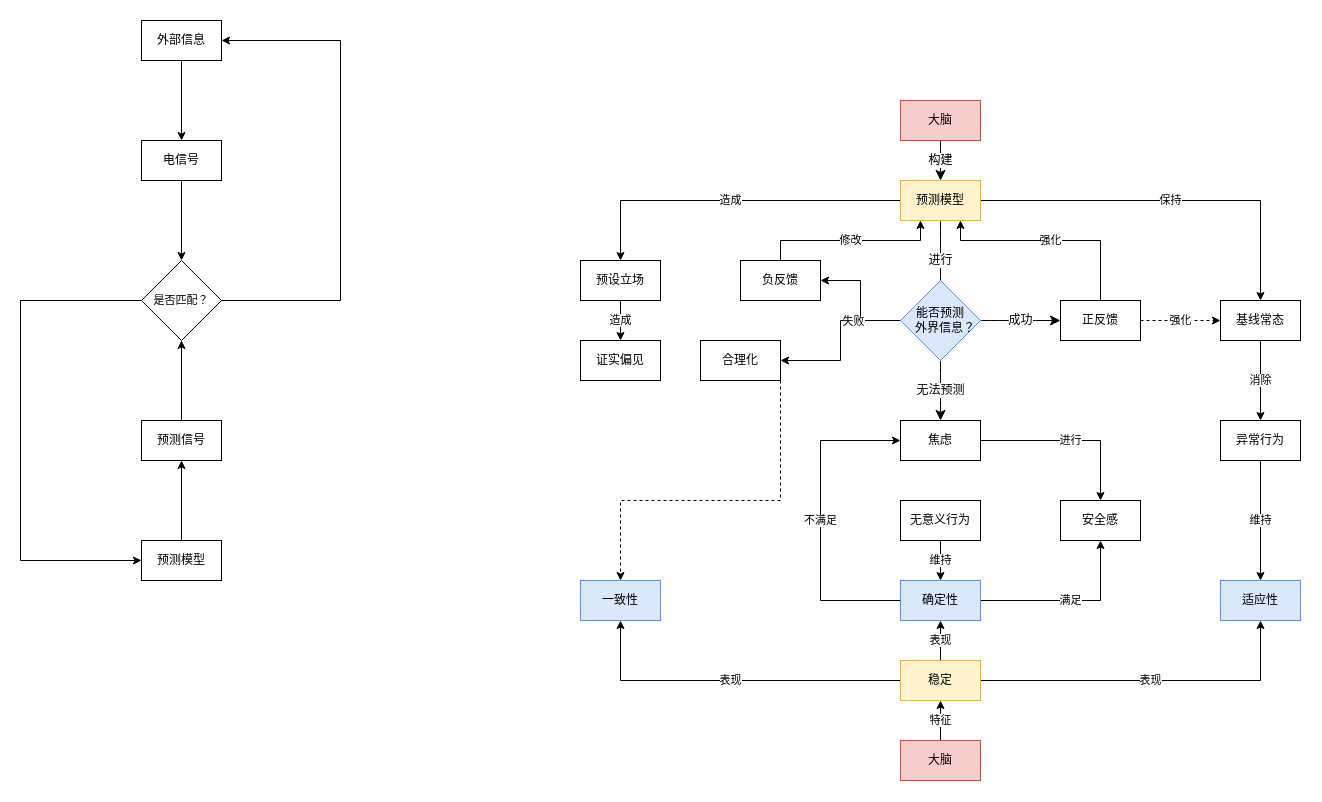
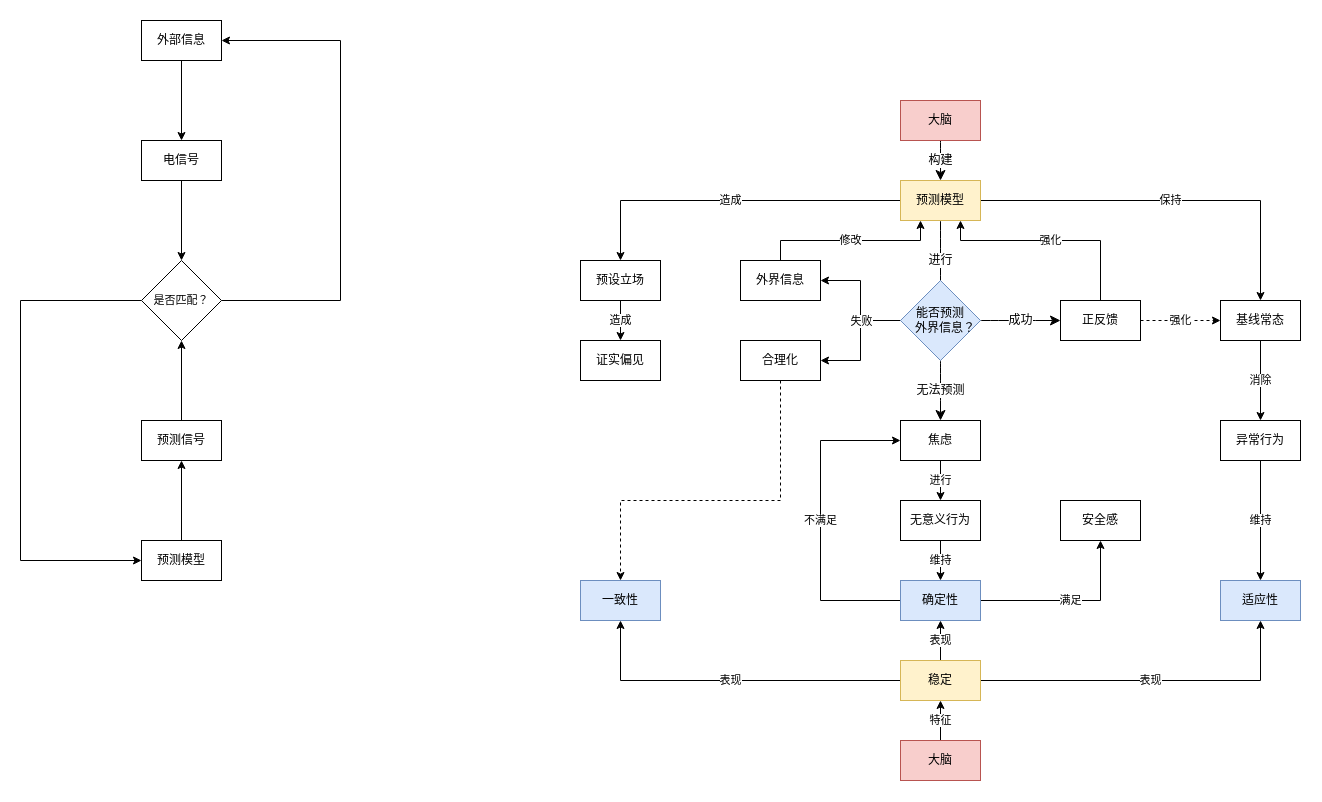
  <mxCell id="0" />
  <mxCell id="1" parent="0" />
  <mxCell id="2" value="" style="group" parent="1" vertex="1" connectable="0"><mxGeometry x="20" y="20" width="320" height="560" as="geometry" /></mxCell>
  <mxCell id="3" value="外部信息" style="rounded=0;whiteSpace=wrap;html=1;" parent="2" vertex="1"><mxGeometry x="121" width="80" height="40" as="geometry" /></mxCell>
  <mxCell id="4" value="电信号" style="rounded=0;whiteSpace=wrap;html=1;" parent="2" vertex="1"><mxGeometry x="121" y="120" width="80" height="40" as="geometry" /></mxCell>
  <mxCell id="5" value="" style="edgeStyle=orthogonalEdgeStyle;shape=connector;rounded=0;orthogonalLoop=1;jettySize=auto;html=1;labelBackgroundColor=default;strokeColor=default;align=center;verticalAlign=middle;fontFamily=Helvetica;fontSize=11;fontColor=default;endArrow=classic;" parent="2" source="3" target="4" edge="1"><mxGeometry relative="1" as="geometry" /></mxCell>
  <mxCell id="6" value="预测模型" style="rounded=0;whiteSpace=wrap;html=1;" parent="2" vertex="1"><mxGeometry x="121" y="520" width="80" height="40" as="geometry" /></mxCell>
  <mxCell id="7" value="预测信号" style="rounded=0;whiteSpace=wrap;html=1;" parent="2" vertex="1"><mxGeometry x="121" y="400" width="80" height="40" as="geometry" /></mxCell>
  <mxCell id="8" value="" style="edgeStyle=orthogonalEdgeStyle;shape=connector;rounded=0;orthogonalLoop=1;jettySize=auto;html=1;labelBackgroundColor=default;strokeColor=default;align=center;verticalAlign=middle;fontFamily=Helvetica;fontSize=11;fontColor=default;endArrow=classic;" parent="2" source="6" target="7" edge="1"><mxGeometry relative="1" as="geometry" /></mxCell>
  <mxCell id="9" style="edgeStyle=orthogonalEdgeStyle;shape=connector;rounded=0;orthogonalLoop=1;jettySize=auto;html=1;entryX=0;entryY=0.5;entryDx=0;entryDy=0;labelBackgroundColor=default;strokeColor=default;align=center;verticalAlign=middle;fontFamily=Helvetica;fontSize=11;fontColor=default;endArrow=classic;" parent="2" source="11" target="6" edge="1"><mxGeometry relative="1" as="geometry"><Array as="points"><mxPoint y="280" /><mxPoint y="540" /></Array></mxGeometry></mxCell>
  <mxCell id="10" style="edgeStyle=orthogonalEdgeStyle;shape=connector;rounded=0;orthogonalLoop=1;jettySize=auto;html=1;entryX=1;entryY=0.5;entryDx=0;entryDy=0;labelBackgroundColor=default;strokeColor=default;align=center;verticalAlign=middle;fontFamily=Helvetica;fontSize=11;fontColor=default;endArrow=classic;" parent="2" source="11" target="3" edge="1"><mxGeometry relative="1" as="geometry"><Array as="points"><mxPoint x="320" y="280" /><mxPoint x="320" y="20" /></Array></mxGeometry></mxCell>
  <mxCell id="11" value="是否匹配？" style="rhombus;whiteSpace=wrap;html=1;fontFamily=Helvetica;fontSize=11;fontColor=default;" parent="2" vertex="1"><mxGeometry x="121" y="240" width="80" height="80" as="geometry" /></mxCell>
  <mxCell id="12" value="" style="edgeStyle=orthogonalEdgeStyle;shape=connector;rounded=0;orthogonalLoop=1;jettySize=auto;html=1;labelBackgroundColor=default;strokeColor=default;align=center;verticalAlign=middle;fontFamily=Helvetica;fontSize=11;fontColor=default;endArrow=classic;" parent="2" source="4" target="11" edge="1"><mxGeometry relative="1" as="geometry" /></mxCell>
  <mxCell id="13" value="" style="edgeStyle=orthogonalEdgeStyle;shape=connector;rounded=0;orthogonalLoop=1;jettySize=auto;html=1;labelBackgroundColor=default;strokeColor=default;align=center;verticalAlign=middle;fontFamily=Helvetica;fontSize=11;fontColor=default;endArrow=classic;" parent="2" source="7" target="11" edge="1"><mxGeometry relative="1" as="geometry" /></mxCell>
  <mxCell id="14" value="构建" style="edgeStyle=none;curved=1;rounded=0;orthogonalLoop=1;jettySize=auto;html=1;fontSize=12;startSize=8;endSize=8;" parent="1" source="15" target="19" edge="1"><mxGeometry relative="1" as="geometry" /></mxCell>
  <mxCell id="15" value="大脑" style="whiteSpace=wrap;html=1;fontSize=12;fillColor=#f8cecc;strokeColor=#b85450;" parent="1" vertex="1"><mxGeometry x="900" y="100" width="80" height="40" as="geometry" /></mxCell>
  <mxCell id="16" value="进行" style="edgeStyle=none;curved=1;rounded=0;orthogonalLoop=1;jettySize=auto;html=1;fontSize=12;startSize=8;endSize=8;" parent="1" source="19" edge="1"><mxGeometry relative="1" as="geometry"><mxPoint x="940" y="300" as="targetPoint" /></mxGeometry></mxCell>
  <mxCell id="17" value="造成" style="edgeStyle=orthogonalEdgeStyle;rounded=0;orthogonalLoop=1;jettySize=auto;html=1;entryX=0.5;entryY=0;entryDx=0;entryDy=0;" edge="1" parent="1" source="19" target="41"><mxGeometry relative="1" as="geometry" /></mxCell>
  <mxCell id="18" value="保持" style="edgeStyle=orthogonalEdgeStyle;rounded=0;orthogonalLoop=1;jettySize=auto;html=1;entryX=0.5;entryY=0;entryDx=0;entryDy=0;" edge="1" parent="1" source="19" target="45"><mxGeometry relative="1" as="geometry" /></mxCell>
  <mxCell id="19" value="预测模型" style="whiteSpace=wrap;html=1;fontSize=12;fillColor=#fff2cc;strokeColor=#d6b656;" parent="1" vertex="1"><mxGeometry x="900" y="180" width="80" height="40" as="geometry" /></mxCell>
  <mxCell id="20" value="成功" style="edgeStyle=none;curved=1;rounded=0;orthogonalLoop=1;jettySize=auto;html=1;fontSize=12;startSize=8;endSize=8;" parent="1" source="25" target="28" edge="1"><mxGeometry relative="1" as="geometry"><mxPoint as="offset" /></mxGeometry></mxCell>
  <mxCell id="21" value="无法预测" style="edgeStyle=none;curved=1;rounded=0;orthogonalLoop=1;jettySize=auto;html=1;fontSize=12;startSize=8;endSize=8;" parent="1" source="25" target="30" edge="1"><mxGeometry relative="1" as="geometry" /></mxCell>
  <mxCell id="22" style="edgeStyle=orthogonalEdgeStyle;rounded=0;orthogonalLoop=1;jettySize=auto;html=1;entryX=1;entryY=0.5;entryDx=0;entryDy=0;" edge="1" parent="1" source="25" target="34"><mxGeometry relative="1" as="geometry" /></mxCell>
  <mxCell id="23" style="edgeStyle=orthogonalEdgeStyle;rounded=0;orthogonalLoop=1;jettySize=auto;html=1;entryX=1;entryY=0.5;entryDx=0;entryDy=0;" edge="1" parent="1" source="25" target="32"><mxGeometry relative="1" as="geometry" /></mxCell>
  <mxCell id="24" value="失败" style="edgeLabel;html=1;align=center;verticalAlign=middle;resizable=0;points=[];" vertex="1" connectable="0" parent="23"><mxGeometry x="-0.6" y="-3" relative="1" as="geometry"><mxPoint x="-16" y="3" as="offset" /></mxGeometry></mxCell>
  <mxCell id="25" value="能否预测&lt;br&gt;&amp;nbsp; &amp;nbsp;外界信息？" style="rhombus;whiteSpace=wrap;html=1;fontSize=12;fillColor=#dae8fc;strokeColor=#6c8ebf;" parent="1" vertex="1"><mxGeometry x="900" y="280" width="80" height="80" as="geometry" /></mxCell>
  <mxCell id="26" value="强化" style="edgeStyle=orthogonalEdgeStyle;rounded=0;orthogonalLoop=1;jettySize=auto;html=1;entryX=0.75;entryY=1;entryDx=0;entryDy=0;" edge="1" parent="1" source="28" target="19"><mxGeometry relative="1" as="geometry"><Array as="points"><mxPoint x="1100" y="240" /><mxPoint x="960" y="240" /></Array></mxGeometry></mxCell>
  <mxCell id="27" value="强化" style="edgeStyle=orthogonalEdgeStyle;rounded=0;orthogonalLoop=1;jettySize=auto;html=1;entryX=0;entryY=0.5;entryDx=0;entryDy=0;dashed=1;" edge="1" parent="1" source="28" target="45"><mxGeometry relative="1" as="geometry" /></mxCell>
  <mxCell id="28" value="正反馈" style="whiteSpace=wrap;html=1;fontSize=12;" parent="1" vertex="1"><mxGeometry x="1060" y="300" width="80" height="40" as="geometry" /></mxCell>
- <mxCell id="29" value="进行" style="edgeStyle=orthogonalEdgeStyle;rounded=0;orthogonalLoop=1;jettySize=auto;html=1;" edge="1" parent="1" source="30" target="55"><mxGeometry relative="1" as="geometry" /></mxCell>
+ <mxCell id="29" value="进行" style="edgeStyle=orthogonalEdgeStyle;rounded=0;orthogonalLoop=1;jettySize=auto;html=1;" edge="1" parent="1" source="30" target="36"><mxGeometry relative="1" as="geometry" /></mxCell>
  <mxCell id="30" value="焦虑" style="whiteSpace=wrap;html=1;fontSize=12;" parent="1" vertex="1"><mxGeometry x="900" y="420" width="80" height="40" as="geometry" /></mxCell>
  <mxCell id="31" style="edgeStyle=orthogonalEdgeStyle;rounded=0;orthogonalLoop=1;jettySize=auto;html=1;entryX=0.5;entryY=0;entryDx=0;entryDy=0;dashed=1;" edge="1" parent="1" source="32" target="43"><mxGeometry relative="1" as="geometry"><Array as="points"><mxPoint x="780" y="500" /><mxPoint x="620" y="500" /></Array></mxGeometry></mxCell>
- <mxCell id="32" value="合理化" style="whiteSpace=wrap;html=1;fontSize=12;" parent="1" vertex="1"><mxGeometry x="700" y="340" width="80" height="40" as="geometry" /></mxCell>
+ <mxCell id="32" value="合理化" style="whiteSpace=wrap;html=1;fontSize=12;" parent="1" vertex="1"><mxGeometry x="740" y="340" width="80" height="40" as="geometry" /></mxCell>
  <mxCell id="33" value="修改" style="edgeStyle=orthogonalEdgeStyle;rounded=0;orthogonalLoop=1;jettySize=auto;html=1;entryX=0.25;entryY=1;entryDx=0;entryDy=0;" edge="1" parent="1" source="34" target="19"><mxGeometry relative="1" as="geometry"><Array as="points"><mxPoint x="780" y="240" /><mxPoint x="920" y="240" /></Array></mxGeometry></mxCell>
- <mxCell id="34" value="负反馈" style="whiteSpace=wrap;html=1;fontSize=12;" vertex="1" parent="1"><mxGeometry x="740" y="260" width="80" height="40" as="geometry" /></mxCell>
+ <mxCell id="34" value="外界信息" style="whiteSpace=wrap;html=1;fontSize=12;" vertex="1" parent="1"><mxGeometry x="740" y="260" width="80" height="40" as="geometry" /></mxCell>
  <mxCell id="35" value="维持" style="edgeStyle=orthogonalEdgeStyle;rounded=0;orthogonalLoop=1;jettySize=auto;html=1;" edge="1" parent="1" source="36" target="39"><mxGeometry relative="1" as="geometry" /></mxCell>
  <mxCell id="36" value="无意义行为" style="whiteSpace=wrap;html=1;fontSize=12;" vertex="1" parent="1"><mxGeometry x="900" y="500" width="80" height="40" as="geometry" /></mxCell>
  <mxCell id="37" value="不满足" style="edgeStyle=orthogonalEdgeStyle;rounded=0;orthogonalLoop=1;jettySize=auto;html=1;entryX=0;entryY=0.5;entryDx=0;entryDy=0;" edge="1" parent="1" source="39" target="30"><mxGeometry relative="1" as="geometry"><Array as="points"><mxPoint x="820" y="600" /><mxPoint x="820" y="440" /></Array></mxGeometry></mxCell>
  <mxCell id="38" value="满足" style="edgeStyle=orthogonalEdgeStyle;rounded=0;orthogonalLoop=1;jettySize=auto;html=1;entryX=0.5;entryY=1;entryDx=0;entryDy=0;" edge="1" parent="1" source="39" target="55"><mxGeometry relative="1" as="geometry" /></mxCell>
  <mxCell id="39" value="确定性" style="whiteSpace=wrap;html=1;fontSize=12;fillColor=#dae8fc;strokeColor=#6c8ebf;" vertex="1" parent="1"><mxGeometry x="900" y="580" width="80" height="40" as="geometry" /></mxCell>
  <mxCell id="40" value="造成" style="edgeStyle=orthogonalEdgeStyle;rounded=0;orthogonalLoop=1;jettySize=auto;html=1;" edge="1" parent="1" source="41" target="42"><mxGeometry relative="1" as="geometry" /></mxCell>
  <mxCell id="41" value="预设立场" style="whiteSpace=wrap;html=1;fontSize=12;" vertex="1" parent="1"><mxGeometry x="580" y="260" width="80" height="40" as="geometry" /></mxCell>
  <mxCell id="42" value="证实偏见" style="whiteSpace=wrap;html=1;fontSize=12;" vertex="1" parent="1"><mxGeometry x="580" y="340" width="80" height="40" as="geometry" /></mxCell>
  <mxCell id="43" value="一致性" style="whiteSpace=wrap;html=1;fontSize=12;fillColor=#dae8fc;strokeColor=#6c8ebf;" vertex="1" parent="1"><mxGeometry x="580" y="580" width="80" height="40" as="geometry" /></mxCell>
  <mxCell id="44" value="消除" style="edgeStyle=orthogonalEdgeStyle;rounded=0;orthogonalLoop=1;jettySize=auto;html=1;" edge="1" parent="1" source="45" target="47"><mxGeometry relative="1" as="geometry" /></mxCell>
  <mxCell id="45" value="基线常态" style="whiteSpace=wrap;html=1;fontSize=12;" vertex="1" parent="1"><mxGeometry x="1220" y="300" width="80" height="40" as="geometry" /></mxCell>
  <mxCell id="46" value="维持" style="edgeStyle=orthogonalEdgeStyle;rounded=0;orthogonalLoop=1;jettySize=auto;html=1;" edge="1" parent="1" source="47" target="48"><mxGeometry relative="1" as="geometry" /></mxCell>
  <mxCell id="47" value="异常行为" style="whiteSpace=wrap;html=1;fontSize=12;" vertex="1" parent="1"><mxGeometry x="1220" y="420" width="80" height="40" as="geometry" /></mxCell>
  <mxCell id="48" value="适应性" style="whiteSpace=wrap;html=1;fontSize=12;fillColor=#dae8fc;strokeColor=#6c8ebf;" vertex="1" parent="1"><mxGeometry x="1220" y="580" width="80" height="40" as="geometry" /></mxCell>
  <mxCell id="49" value="表现" style="edgeStyle=orthogonalEdgeStyle;rounded=0;orthogonalLoop=1;jettySize=auto;html=1;" edge="1" parent="1" source="52" target="39"><mxGeometry relative="1" as="geometry" /></mxCell>
  <mxCell id="50" value="表现" style="edgeStyle=orthogonalEdgeStyle;rounded=0;orthogonalLoop=1;jettySize=auto;html=1;entryX=0.5;entryY=1;entryDx=0;entryDy=0;" edge="1" parent="1" source="52" target="43"><mxGeometry relative="1" as="geometry" /></mxCell>
  <mxCell id="51" value="表现" style="edgeStyle=orthogonalEdgeStyle;rounded=0;orthogonalLoop=1;jettySize=auto;html=1;entryX=0.5;entryY=1;entryDx=0;entryDy=0;" edge="1" parent="1" source="52" target="48"><mxGeometry relative="1" as="geometry" /></mxCell>
  <mxCell id="52" value="稳定" style="whiteSpace=wrap;html=1;fontSize=12;fillColor=#fff2cc;strokeColor=#d6b656;" vertex="1" parent="1"><mxGeometry x="900" y="660" width="80" height="40" as="geometry" /></mxCell>
  <mxCell id="53" value="特征" style="edgeStyle=orthogonalEdgeStyle;rounded=0;orthogonalLoop=1;jettySize=auto;html=1;" edge="1" parent="1" source="54" target="52"><mxGeometry relative="1" as="geometry" /></mxCell>
  <mxCell id="54" value="大脑" style="whiteSpace=wrap;html=1;fontSize=12;fillColor=#f8cecc;strokeColor=#b85450;" vertex="1" parent="1"><mxGeometry x="900" y="740" width="80" height="40" as="geometry" /></mxCell>
  <mxCell id="55" value="安全感" style="whiteSpace=wrap;html=1;fontSize=12;" vertex="1" parent="1"><mxGeometry x="1060" y="500" width="80" height="40" as="geometry" /></mxCell>
